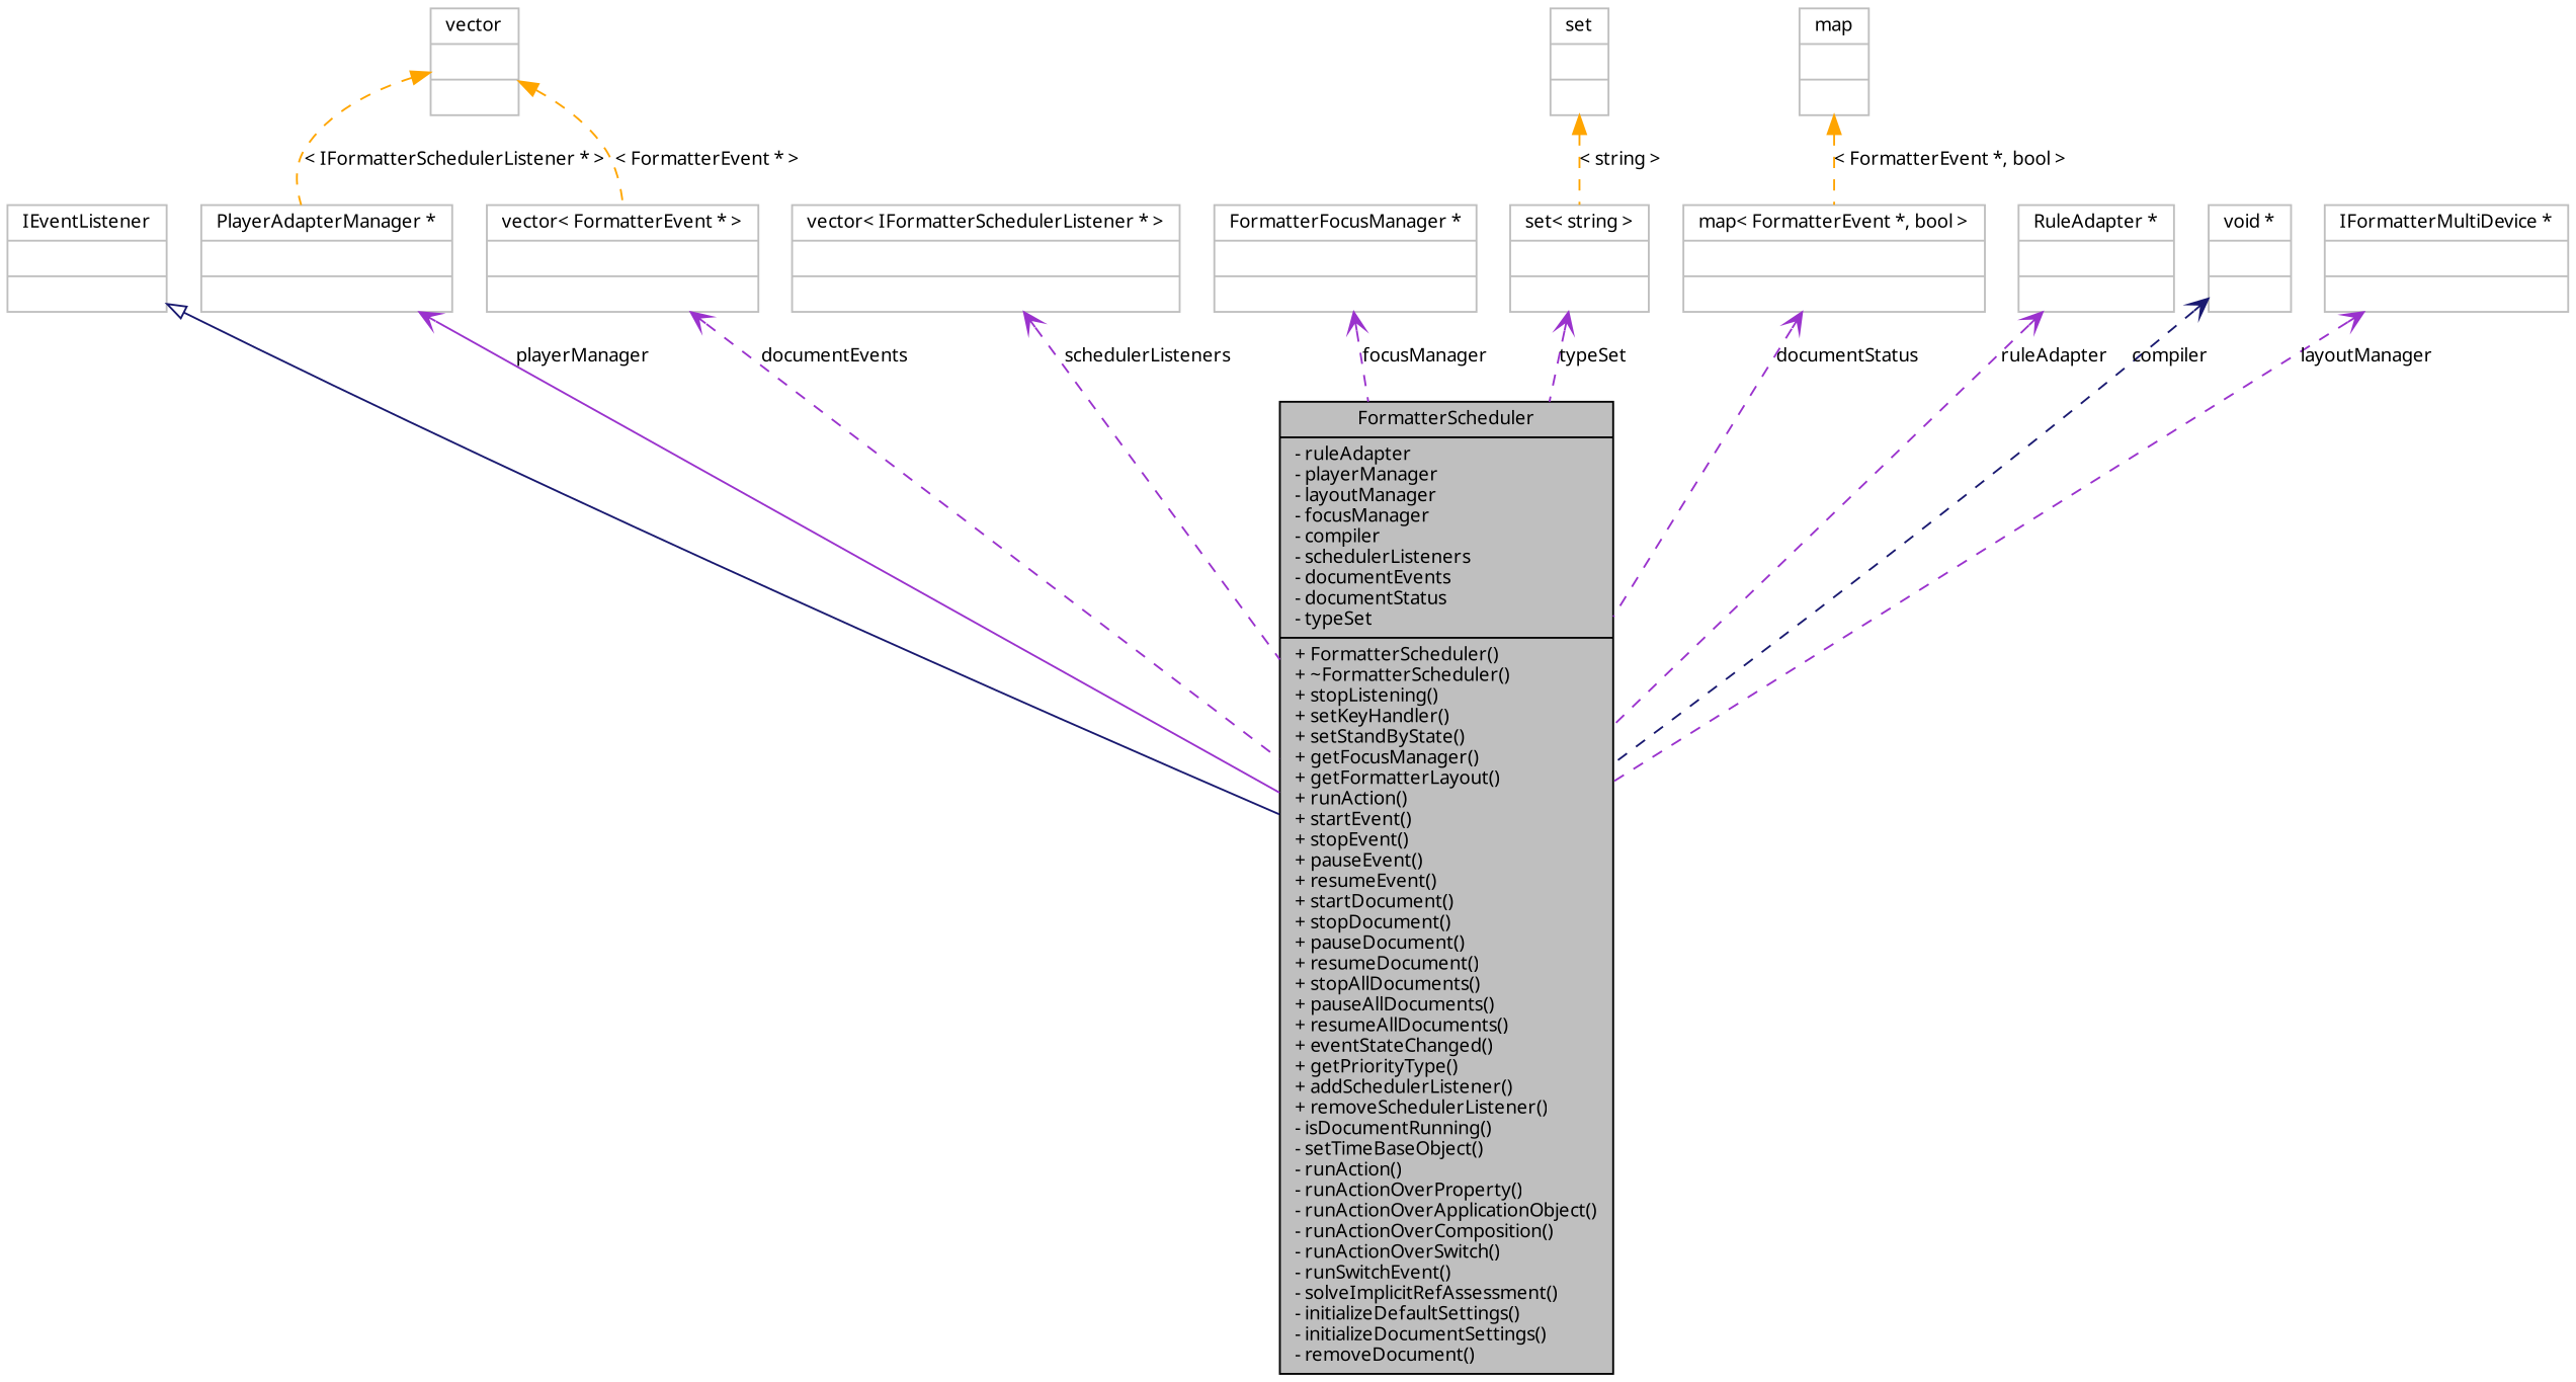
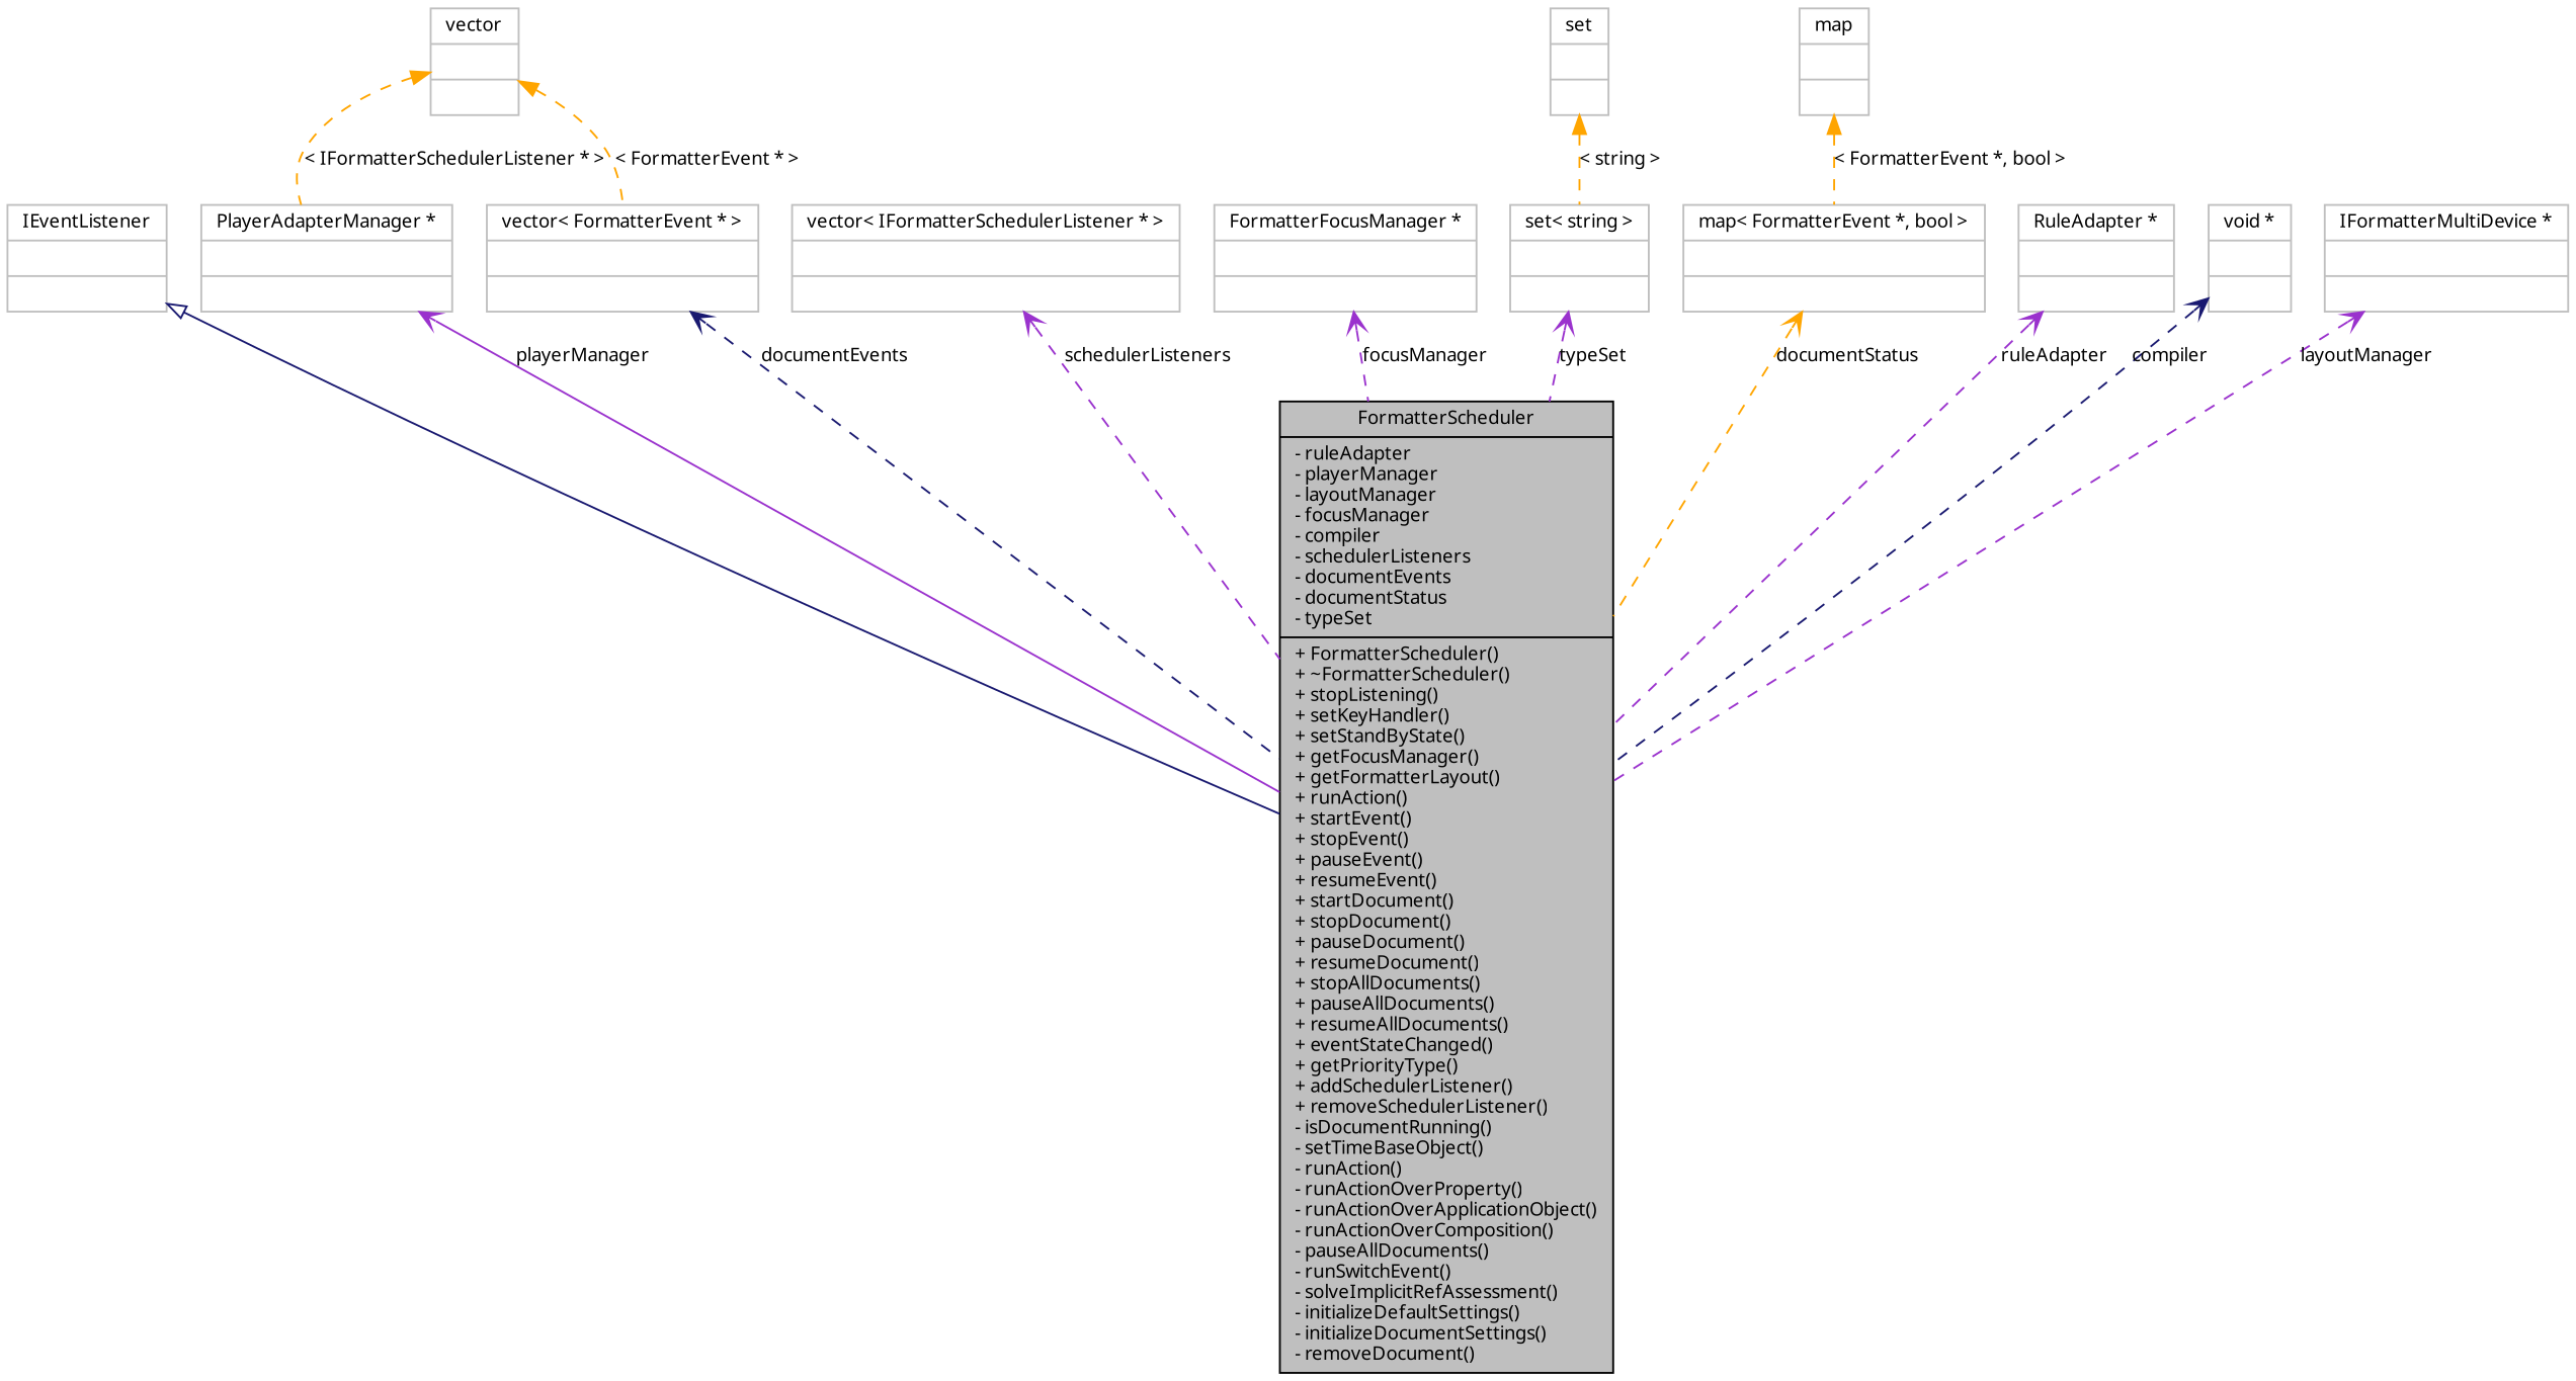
  digraph {
    node [color=grey75 fillcolor=white fontname="FreeSans.ttf" fontsize=10 shape=record style=filled]
    edge [arrowtail=open color=darkorchid3 dir=back fontname="FreeSans.ttf" fontsize=10 labelfontname="FreeSans.ttf" labelfontsize=10 style=dashed]
-   n1 [color=black fillcolor=grey75 fontcolor=black height=0.2 label="{FormatterScheduler\n|- ruleAdapter\l- playerManager\l- layoutManager\l- focusManager\l- compiler\l- schedulerListeners\l- documentEvents\l- documentStatus\l- typeSet\l|+ FormatterScheduler()\l+ ~FormatterScheduler()\l+ stopListening()\l+ setKeyHandler()\l+ setStandByState()\l+ getFocusManager()\l+ getFormatterLayout()\l+ runAction()\l+ startEvent()\l+ stopEvent()\l+ pauseEvent()\l+ resumeEvent()\l+ startDocument()\l+ stopDocument()\l+ pauseDocument()\l+ resumeDocument()\l+ stopAllDocuments()\l+ pauseAllDocuments()\l+ resumeAllDocuments()\l+ eventStateChanged()\l+ getPriorityType()\l+ addSchedulerListener()\l+ removeSchedulerListener()\l- isDocumentRunning()\l- setTimeBaseObject()\l- runAction()\l- runActionOverProperty()\l- runActionOverApplicationObject()\l- runActionOverComposition()\l- runActionOverSwitch()\l- runSwitchEvent()\l- solveImplicitRefAssessment()\l- initializeDefaultSettings()\l- initializeDocumentSettings()\l- removeDocument()\l}" width=0.4]
+   n1 [color=black fillcolor=grey75 fontcolor=black height=0.2 label="{FormatterScheduler\n|- ruleAdapter\l- playerManager\l- layoutManager\l- focusManager\l- compiler\l- schedulerListeners\l- documentEvents\l- documentStatus\l- typeSet\l|+ FormatterScheduler()\l+ ~FormatterScheduler()\l+ stopListening()\l+ setKeyHandler()\l+ setStandByState()\l+ getFocusManager()\l+ getFormatterLayout()\l+ runAction()\l+ startEvent()\l+ stopEvent()\l+ pauseEvent()\l+ resumeEvent()\l+ startDocument()\l+ stopDocument()\l+ pauseDocument()\l+ resumeDocument()\l+ stopAllDocuments()\l+ pauseAllDocuments()\l+ resumeAllDocuments()\l+ eventStateChanged()\l+ getPriorityType()\l+ addSchedulerListener()\l+ removeSchedulerListener()\l- isDocumentRunning()\l- setTimeBaseObject()\l- runAction()\l- runActionOverProperty()\l- runActionOverApplicationObject()\l- runActionOverComposition()\l- pauseAllDocuments()\l- runSwitchEvent()\l- solveImplicitRefAssessment()\l- initializeDefaultSettings()\l- initializeDocumentSettings()\l- removeDocument()\l}" width=0.4]
    n2 [height=0.2 label="{IEventListener\n||}" width=0.4]
    n3 [height=0.2 label="{PlayerAdapterManager *\n||}" width=0.4]
    n4 [height=0.2 label="{vector\< IFormatterSchedulerListener * \>\n||}" width=0.4]
    n5 [height=0.2 label="{vector\n||}" width=0.4]
    n6 [height=0.2 label="{vector\< FormatterEvent * \>\n||}" width=0.4]
    n7 [height=0.2 label="{FormatterFocusManager *\n||}" width=0.4]
    n8 [height=0.2 label="{set\< string \>\n||}" width=0.4]
    n9 [height=0.2 label="{set\n||}" width=0.4]
    n10 [height=0.2 label="{map\< FormatterEvent *, bool \>\n||}" width=0.4]
    n11 [height=0.2 label="{map\n||}" width=0.4]
    n12 [height=0.2 label="{RuleAdapter *\n||}" width=0.4]
    n13 [height=0.2 label="{void *\n||}" width=0.4]
    n14 [height=0.2 label="{IFormatterMultiDevice *\n||}" width=0.4]
    n2 -> n1 [arrowtail=empty color=midnightblue style=solid]
    n3 -> n1 [label=playerManager style=solid]
    n4 -> n1 [label=schedulerListeners]
    n5 -> n3 [color=orange label="\< IFormatterSchedulerListener * \>" arrowtail=""]
    n5 -> n6 [color=orange label="\< FormatterEvent * \>" arrowtail=""]
-   n6 -> n1 [label=documentEvents]
+   n6 -> n1 [color=midnightblue label=documentEvents]
    n7 -> n1 [label=focusManager]
    n8 -> n1 [label=typeSet]
    n9 -> n8 [color=orange label="\< string \>" arrowtail=""]
-   n10 -> n1 [label=documentStatus]
+   n10 -> n1 [color=orange label=documentStatus]
    n11 -> n10 [color=orange label="\< FormatterEvent *, bool \>" arrowtail=""]
    n12 -> n1 [label=ruleAdapter]
    n13 -> n1 [color=midnightblue label=compiler]
    n14 -> n1 [label=layoutManager]
  }
